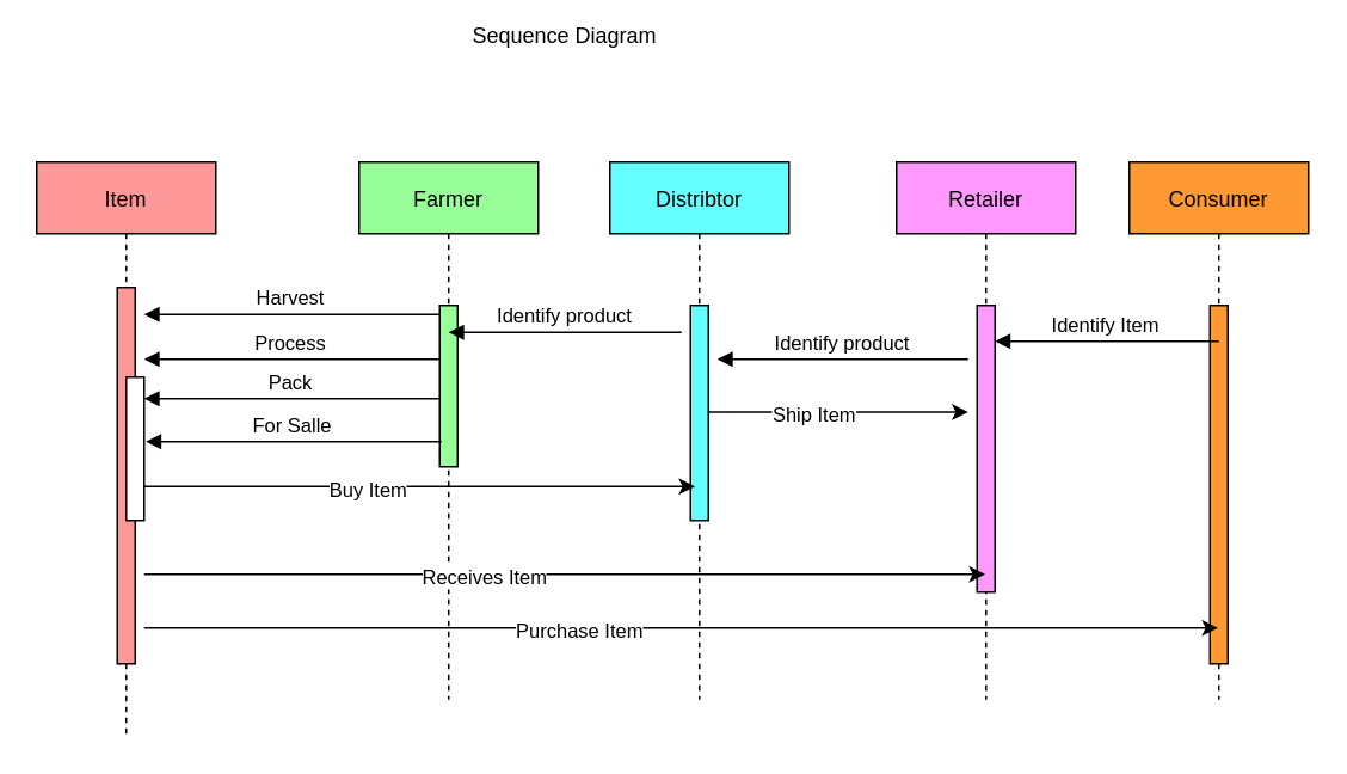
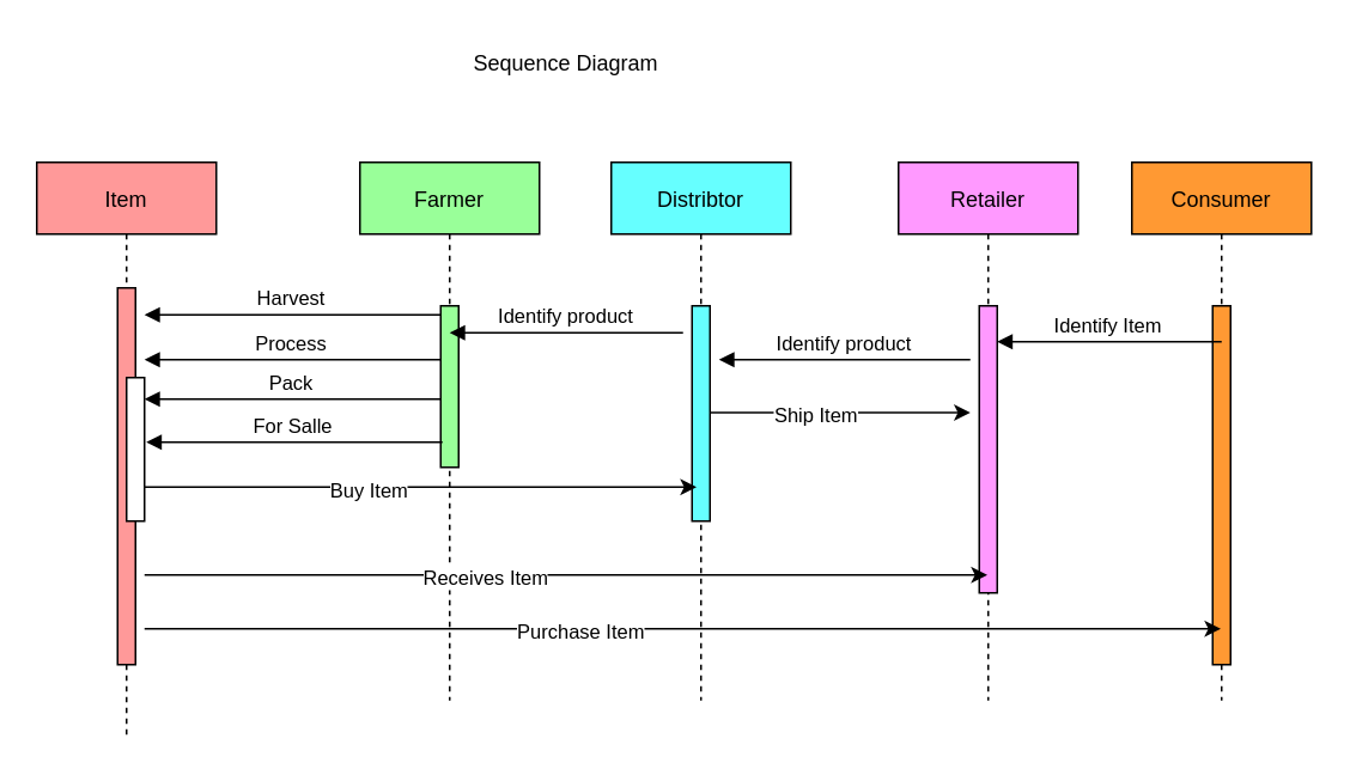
  <mxCell id="0" />
  <mxCell id="1" parent="0" />
  <mxCell id="2" value="Item" style="shape=umlLifeline;perimeter=lifelinePerimeter;container=1;collapsible=0;recursiveResize=0;rounded=0;shadow=0;strokeWidth=1;fillColor=#FF9999;" parent="1" vertex="1"><mxGeometry x="20" y="90" width="100" height="320" as="geometry" /></mxCell>
  <mxCell id="3" value="" style="points=[];perimeter=orthogonalPerimeter;rounded=0;shadow=0;strokeWidth=1;fillColor=#FF9999;" parent="2" vertex="1"><mxGeometry x="45" y="70" width="10" height="210" as="geometry" /></mxCell>
  <mxCell id="4" value="" style="points=[];perimeter=orthogonalPerimeter;rounded=0;shadow=0;strokeWidth=1;" parent="2" vertex="1"><mxGeometry x="50" y="120" width="10" height="80" as="geometry" /></mxCell>
  <mxCell id="5" value="Farmer" style="shape=umlLifeline;perimeter=lifelinePerimeter;container=1;collapsible=0;recursiveResize=0;rounded=0;shadow=0;strokeWidth=1;fillColor=#99FF99;" parent="1" vertex="1"><mxGeometry x="200" y="90" width="100" height="300" as="geometry" /></mxCell>
  <mxCell id="6" value="" style="points=[];perimeter=orthogonalPerimeter;rounded=0;shadow=0;strokeWidth=1;fillColor=#99FF99;" parent="5" vertex="1"><mxGeometry x="45" y="80" width="10" height="90" as="geometry" /></mxCell>
  <mxCell id="7" value="Harvest" style="verticalAlign=bottom;endArrow=block;entryX=1;entryY=0;shadow=0;strokeWidth=1;" parent="1" edge="1"><mxGeometry relative="1" as="geometry"><mxPoint x="245" y="175" as="sourcePoint" /><mxPoint x="80" y="175" as="targetPoint" /></mxGeometry></mxCell>
  <mxCell id="8" value="Distribtor" style="shape=umlLifeline;perimeter=lifelinePerimeter;container=1;collapsible=0;recursiveResize=0;rounded=0;shadow=0;strokeWidth=1;fillColor=#66FFFF;" vertex="1" parent="1"><mxGeometry x="340" y="90" width="100" height="300" as="geometry" /></mxCell>
  <mxCell id="9" value="" style="points=[];perimeter=orthogonalPerimeter;rounded=0;shadow=0;strokeWidth=1;fillColor=#66FFFF;" vertex="1" parent="8"><mxGeometry x="45" y="80" width="10" height="120" as="geometry" /></mxCell>
  <mxCell id="10" value="Identify product" style="verticalAlign=bottom;endArrow=block;entryX=1;entryY=0;shadow=0;strokeWidth=1;" edge="1" parent="8"><mxGeometry relative="1" as="geometry"><mxPoint x="40" y="95" as="sourcePoint" /><mxPoint x="-90" y="95" as="targetPoint" /></mxGeometry></mxCell>
  <mxCell id="11" value="Retailer" style="shape=umlLifeline;perimeter=lifelinePerimeter;container=1;collapsible=0;recursiveResize=0;rounded=0;shadow=0;strokeWidth=1;fillColor=#FF99FF;" vertex="1" parent="1"><mxGeometry x="500" y="90" width="100" height="300" as="geometry" /></mxCell>
  <mxCell id="12" value="" style="points=[];perimeter=orthogonalPerimeter;rounded=0;shadow=0;strokeWidth=1;fillColor=#FF99FF;" vertex="1" parent="11"><mxGeometry x="45" y="80" width="10" height="160" as="geometry" /></mxCell>
  <mxCell id="13" value="" style="endArrow=classic;html=1;rounded=0;exitX=1.2;exitY=0.975;exitDx=0;exitDy=0;exitPerimeter=0;" edge="1" parent="11"><mxGeometry width="50" height="50" relative="1" as="geometry"><mxPoint x="-105" y="139.5" as="sourcePoint" /><mxPoint x="40" y="139.5" as="targetPoint" /></mxGeometry></mxCell>
  <mxCell id="14" value="Ship Item" style="edgeLabel;html=1;align=center;verticalAlign=middle;resizable=0;points=[];" vertex="1" connectable="0" parent="13"><mxGeometry x="-0.194" y="-1" relative="1" as="geometry"><mxPoint as="offset" /></mxGeometry></mxCell>
  <mxCell id="15" value="Consumer" style="shape=umlLifeline;perimeter=lifelinePerimeter;container=1;collapsible=0;recursiveResize=0;rounded=0;shadow=0;strokeWidth=1;fillColor=#FF9933;" vertex="1" parent="1"><mxGeometry x="630" y="90" width="100" height="300" as="geometry" /></mxCell>
  <mxCell id="16" value="" style="points=[];perimeter=orthogonalPerimeter;rounded=0;shadow=0;strokeWidth=1;fillColor=#FF9933;" vertex="1" parent="15"><mxGeometry x="45" y="80" width="10" height="200" as="geometry" /></mxCell>
  <mxCell id="17" value="Identify Item" style="verticalAlign=bottom;endArrow=block;entryX=1;entryY=0;shadow=0;strokeWidth=1;" edge="1" parent="15"><mxGeometry relative="1" as="geometry"><mxPoint x="50" y="100" as="sourcePoint" /><mxPoint x="-75" y="100" as="targetPoint" /></mxGeometry></mxCell>
  <mxCell id="18" value="Process" style="verticalAlign=bottom;endArrow=block;entryX=1;entryY=0;shadow=0;strokeWidth=1;" edge="1" parent="1"><mxGeometry relative="1" as="geometry"><mxPoint x="245" y="200" as="sourcePoint" /><mxPoint x="80" y="200" as="targetPoint" /></mxGeometry></mxCell>
  <mxCell id="19" value="Pack" style="verticalAlign=bottom;endArrow=block;entryX=1;entryY=0;shadow=0;strokeWidth=1;" edge="1" parent="1"><mxGeometry relative="1" as="geometry"><mxPoint x="245" y="222" as="sourcePoint" /><mxPoint x="80" y="222" as="targetPoint" /></mxGeometry></mxCell>
  <mxCell id="20" value="For Salle" style="verticalAlign=bottom;endArrow=block;entryX=1;entryY=0;shadow=0;strokeWidth=1;" edge="1" parent="1"><mxGeometry relative="1" as="geometry"><mxPoint x="246" y="246" as="sourcePoint" /><mxPoint x="81" y="246" as="targetPoint" /></mxGeometry></mxCell>
  <mxCell id="21" value="" style="endArrow=classic;html=1;rounded=0;exitX=1.2;exitY=0.975;exitDx=0;exitDy=0;exitPerimeter=0;" edge="1" parent="1"><mxGeometry width="50" height="50" relative="1" as="geometry"><mxPoint x="80" y="271" as="sourcePoint" /><mxPoint x="387.5" y="271" as="targetPoint" /></mxGeometry></mxCell>
  <mxCell id="22" value="Buy Item" style="edgeLabel;html=1;align=center;verticalAlign=middle;resizable=0;points=[];" vertex="1" connectable="0" parent="21"><mxGeometry x="-0.194" y="-1" relative="1" as="geometry"><mxPoint as="offset" /></mxGeometry></mxCell>
  <mxCell id="23" value="Identify product" style="verticalAlign=bottom;endArrow=block;entryX=1;entryY=0;shadow=0;strokeWidth=1;" edge="1" parent="1"><mxGeometry relative="1" as="geometry"><mxPoint x="540" y="200" as="sourcePoint" /><mxPoint x="400" y="200" as="targetPoint" /></mxGeometry></mxCell>
  <mxCell id="24" value="" style="endArrow=classic;html=1;rounded=0;exitX=1.2;exitY=0.975;exitDx=0;exitDy=0;exitPerimeter=0;" edge="1" parent="1" target="11"><mxGeometry width="50" height="50" relative="1" as="geometry"><mxPoint x="80" y="320" as="sourcePoint" /><mxPoint x="387.5" y="320" as="targetPoint" /></mxGeometry></mxCell>
  <mxCell id="25" value="Receives Item" style="edgeLabel;html=1;align=center;verticalAlign=middle;resizable=0;points=[];" vertex="1" connectable="0" parent="24"><mxGeometry x="-0.194" y="-1" relative="1" as="geometry"><mxPoint as="offset" /></mxGeometry></mxCell>
  <mxCell id="26" value="" style="endArrow=classic;html=1;rounded=0;exitX=1.2;exitY=0.975;exitDx=0;exitDy=0;exitPerimeter=0;" edge="1" parent="1" target="15"><mxGeometry width="50" height="50" relative="1" as="geometry"><mxPoint x="80" y="350" as="sourcePoint" /><mxPoint x="549.5" y="350" as="targetPoint" /></mxGeometry></mxCell>
  <mxCell id="27" value="Purchase Item" style="edgeLabel;html=1;align=center;verticalAlign=middle;resizable=0;points=[];" vertex="1" connectable="0" parent="26"><mxGeometry x="-0.194" y="-1" relative="1" as="geometry"><mxPoint as="offset" /></mxGeometry></mxCell>
- <mxCell id="28" value="Sequence Diagram" style="text;html=1;strokeColor=none;fillColor=none;align=center;verticalAlign=middle;whiteSpace=wrap;rounded=0;" vertex="1" parent="1"><mxGeometry x="180" y="5" width="270" height="30" as="geometry" /></mxCell>
+ <mxCell id="28" value="Sequence Diagram" style="text;html=1;strokeColor=none;fillColor=none;align=center;verticalAlign=middle;whiteSpace=wrap;rounded=0;" vertex="1" parent="1"><mxGeometry x="180" y="20" width="270" height="30" as="geometry" /></mxCell>
